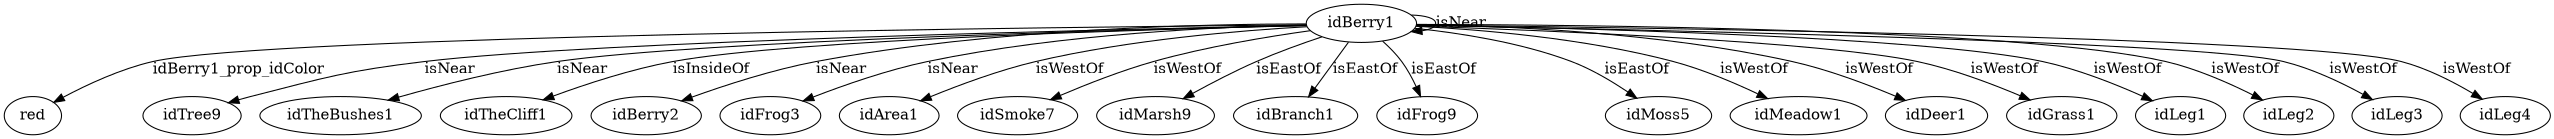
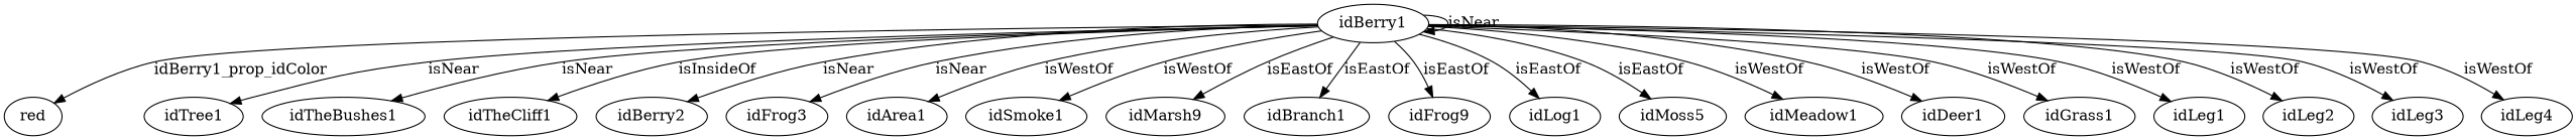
  digraph {
    node [node_type=entity_node]
    edge [edge_type=relationship]
    idBerry1
    red [node_type=property_node]
-   idTree1 [label=idTree9]
+   idTree1
    idTheBushes1
    idTheCliff1
    idBerry2
    n7 [label=idFrog3]
    idArea1
-   idSmoke1 [label=idSmoke7]
+   idSmoke1
    n10 [label=idMarsh9]
    idBranch1
    n12 [label=idFrog9]
+   idLog1
    n14 [label=idMoss5]
    idMeadow1
    idDeer1
    idGrass1
    idLeg1
    idLeg2
    idLeg3
    idLeg4
    idBerry1 -> idBerry1 [label=isNear]
    idBerry1 -> red [edge_type=property label=idBerry1_prop_idColor]
    idBerry1 -> idTree1 [label=isNear]
    idBerry1 -> idTheBushes1 [label=isNear]
    idBerry1 -> idTheCliff1 [label=isInsideOf]
    idBerry1 -> idBerry2 [label=isNear]
    idBerry1 -> n7 [label=isNear]
    idBerry1 -> idArea1 [label=isWestOf]
    idBerry1 -> idSmoke1 [label=isWestOf]
    idBerry1 -> n10 [label=isEastOf]
    idBerry1 -> idBranch1 [label=isEastOf]
    idBerry1 -> n12 [label=isEastOf]
+   idBerry1 -> idLog1 [label=isEastOf]
    idBerry1 -> n14 [label=isEastOf]
    idBerry1 -> idMeadow1 [label=isWestOf]
    idBerry1 -> idDeer1 [label=isWestOf]
    idBerry1 -> idGrass1 [label=isWestOf]
    idBerry1 -> idLeg1 [label=isWestOf]
    idBerry1 -> idLeg2 [label=isWestOf]
    idBerry1 -> idLeg3 [label=isWestOf]
    idBerry1 -> idLeg4 [label=isWestOf]
  }
